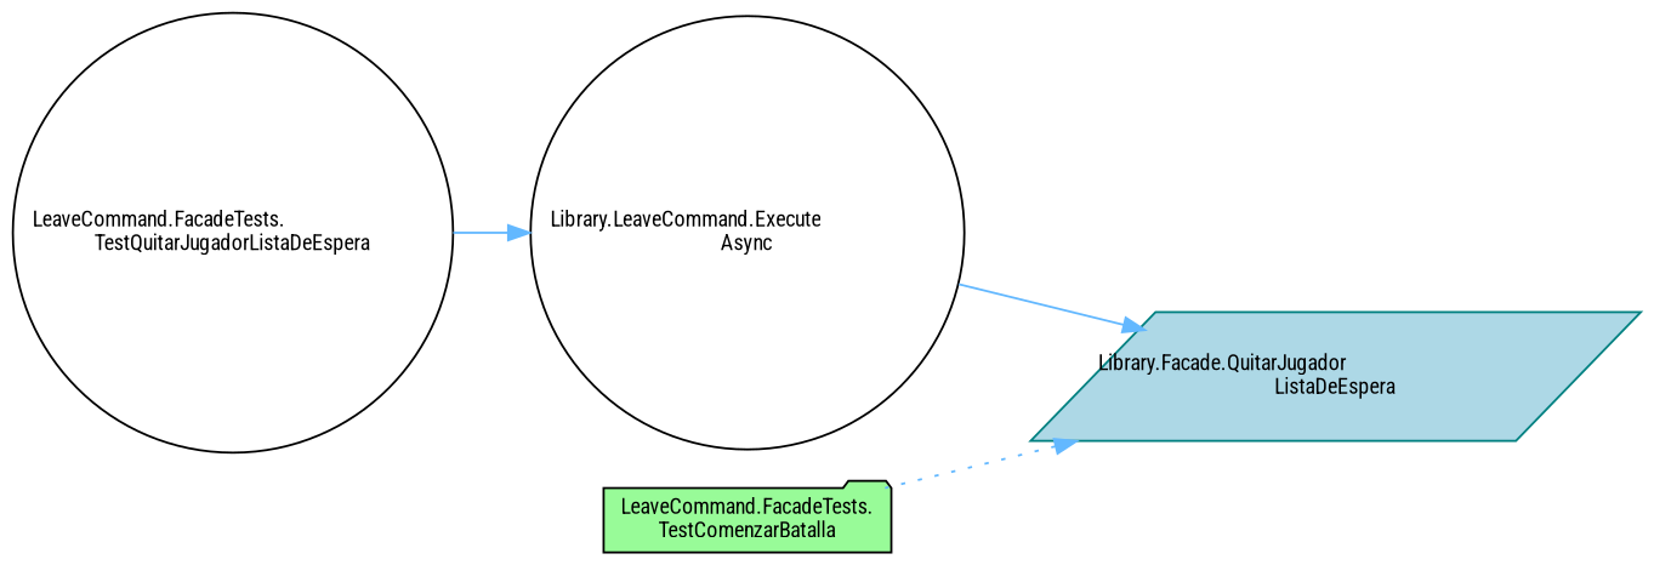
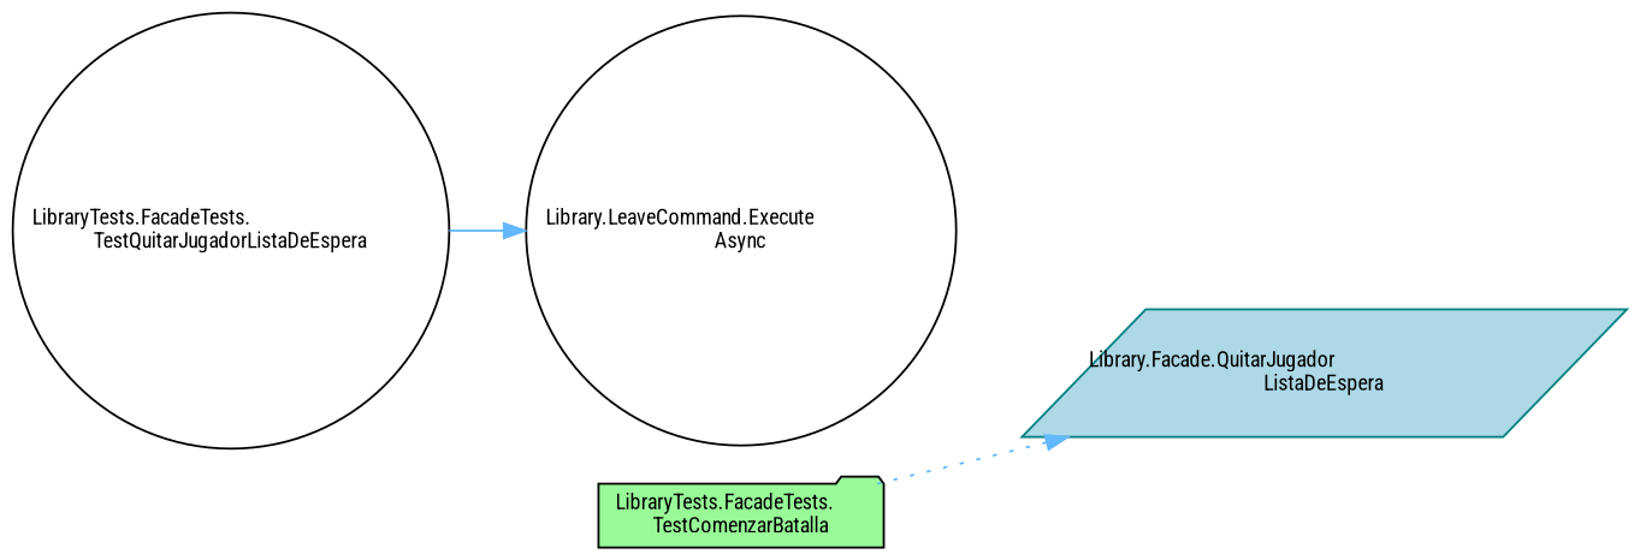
  digraph {
    fontname="Roboto Condensed"
    rankdir=RL
    node [color=black fillcolor=white fontname="Roboto Condensed" fontsize=10 shape=circle style=filled]
    edge [color=steelblue1 dir=back fontname="Roboto Condensed" fontsize=10 labelfontname=Helvetica labelfontsize=10 style=solid]
    n1 [color=teal fillcolor=lightblue fontcolor=black height=0.2 label="Library.Facade.QuitarJugador\lListaDeEspera" shape=parallelogram width=0.4]
    n2 [height=0.2 label="Library.LeaveCommand.Execute\lAsync" width=0.4]
-   n3 [fillcolor=palegreen height=0.2 label="LeaveCommand.FacadeTests.\lTestComenzarBatalla" shape=folder width=0.4]
-   n4 [height=0.2 label="LeaveCommand.FacadeTests.\lTestQuitarJugadorListaDeEspera" width=0.4]
-   n1 -> n2
+   n3 [fillcolor=palegreen height=0.2 label="LibraryTests.FacadeTests.\lTestComenzarBatalla" shape=folder width=0.4]
+   n4 [height=0.2 label="LibraryTests.FacadeTests.\lTestQuitarJugadorListaDeEspera" width=0.4]
    n1 -> n3 [style=dotted]
    n2 -> n4
  }
